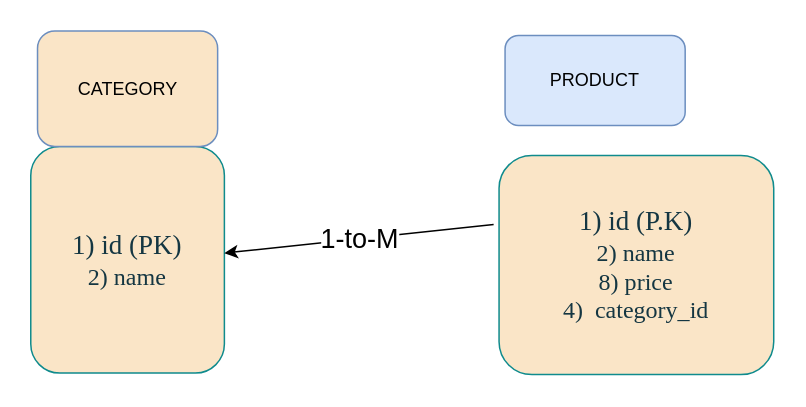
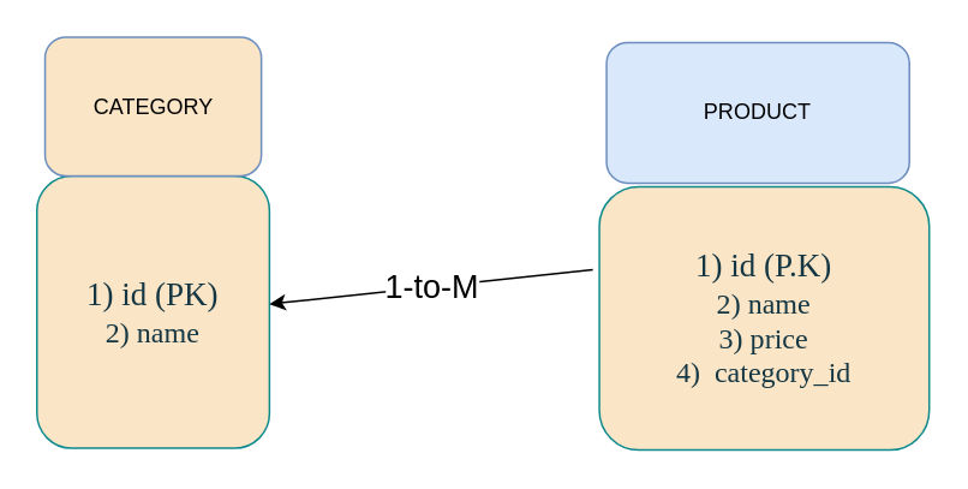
  <mxCell id="0" />
  <mxCell id="1" parent="0" />
- <mxCell id="2" value="&lt;div&gt;&lt;font style=&quot;font-size: 18px;&quot;&gt;1) id (P.K)&lt;/font&gt;&lt;/div&gt;&lt;div&gt;&lt;span style=&quot;background-color: initial;&quot;&gt;&lt;font size=&quot;3&quot;&gt;2) name&lt;/font&gt;&lt;/span&gt;&lt;/div&gt;&lt;div&gt;&lt;font size=&quot;3&quot;&gt;8) price&lt;/font&gt;&lt;/div&gt;&lt;div&gt;&lt;font size=&quot;3&quot;&gt;4)&amp;nbsp;&amp;nbsp;&lt;/font&gt;&lt;span style=&quot;font-size: medium; background-color: initial;&quot;&gt;category_id&lt;/span&gt;&lt;/div&gt;" style="rounded=1;whiteSpace=wrap;html=1;fontFamily=Comic Sans MS;labelBackgroundColor=none;fillColor=#FAE5C7;strokeColor=#0F8B8D;fontColor=#143642;" vertex="1" parent="1"><mxGeometry x="332" y="103" width="183" height="146" as="geometry" /></mxCell>
+ <mxCell id="2" value="&lt;div&gt;&lt;font style=&quot;font-size: 18px;&quot;&gt;1) id (P.K)&lt;/font&gt;&lt;/div&gt;&lt;div&gt;&lt;span style=&quot;background-color: initial;&quot;&gt;&lt;font size=&quot;3&quot;&gt;2) name&lt;/font&gt;&lt;/span&gt;&lt;/div&gt;&lt;div&gt;&lt;font size=&quot;3&quot;&gt;3) price&lt;/font&gt;&lt;/div&gt;&lt;div&gt;&lt;font size=&quot;3&quot;&gt;4)&amp;nbsp;&amp;nbsp;&lt;/font&gt;&lt;span style=&quot;font-size: medium; background-color: initial;&quot;&gt;category_id&lt;/span&gt;&lt;/div&gt;" style="rounded=1;whiteSpace=wrap;html=1;fontFamily=Comic Sans MS;labelBackgroundColor=none;fillColor=#FAE5C7;strokeColor=#0F8B8D;fontColor=#143642;" vertex="1" parent="1"><mxGeometry x="332" y="103" width="183" height="146" as="geometry" /></mxCell>
  <mxCell id="3" value="&lt;span style=&quot;background-color: initial;&quot;&gt;&lt;font style=&quot;font-size: 18px;&quot;&gt;1) id (PK)&lt;/font&gt;&lt;/span&gt;&lt;div&gt;&lt;font size=&quot;3&quot;&gt;2) name&lt;/font&gt;&lt;/div&gt;" style="rounded=1;whiteSpace=wrap;html=1;fontFamily=Comic Sans MS;labelBackgroundColor=none;fillColor=#FAE5C7;strokeColor=#0F8B8D;fontColor=#143642;" vertex="1" parent="1"><mxGeometry x="20" y="97" width="129" height="151" as="geometry" /></mxCell>
  <mxCell id="4" value="CATEGORY" style="rounded=1;whiteSpace=wrap;html=1;fillColor=#fae5c7;strokeColor=#6c8ebf;" vertex="1" parent="1"><mxGeometry x="24.5" y="20" width="120" height="77" as="geometry" /></mxCell>
- <mxCell id="5" value="PRODUCT" style="rounded=1;whiteSpace=wrap;html=1;fillColor=#dae8fc;strokeColor=#6c8ebf;" vertex="1" parent="1"><mxGeometry x="336" y="23" width="120" height="60" as="geometry" /></mxCell>
+ <mxCell id="5" value="PRODUCT" style="rounded=1;whiteSpace=wrap;html=1;fillColor=#dae8fc;strokeColor=#6c8ebf;" vertex="1" parent="1"><mxGeometry x="336" y="23" width="168" height="78" as="geometry" /></mxCell>
  <mxCell id="6" value="&lt;font style=&quot;font-size: 18px;&quot;&gt;1-to-M&lt;/font&gt;" style="endArrow=classic;html=1;rounded=0;entryX=0.997;entryY=0.464;entryDx=0;entryDy=0;entryPerimeter=0;" edge="1" parent="1"><mxGeometry relative="1" as="geometry"><mxPoint x="328.39" y="149" as="sourcePoint" /><mxPoint x="149.003" y="168.064" as="targetPoint" /></mxGeometry></mxCell>
